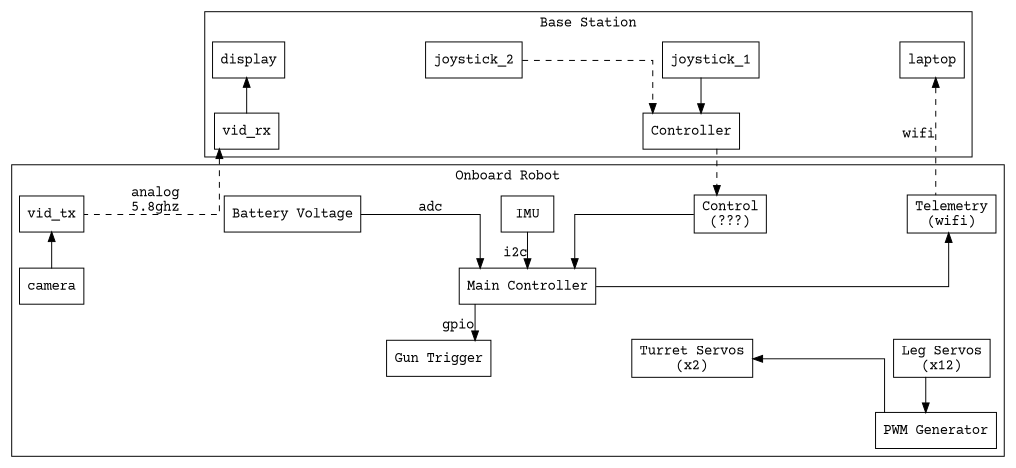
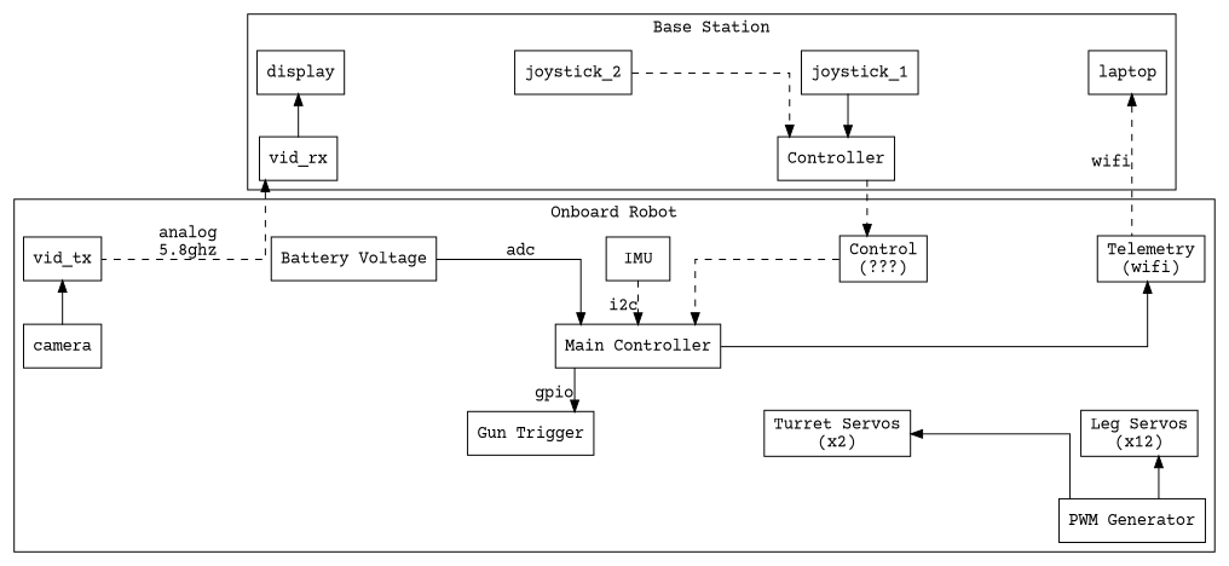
  digraph {
    fontname="Courier Prime"
    nodesep=2
    rankdir=TB
    splines=ortho
    node [fontname="Courier Prime" shape=record]
    edge [fontname="Courier Prime"]
    n1 [label="Gun Trigger"]
    n2 [label="Leg Servos\n(x12)"]
    n3 [label="Turret Servos\n(x2)"]
    n4 [label="Control\n(???)"]
    n5 [label="Main Controller"]
    n6 [label="Telemetry\n(wifi)"]
    n7 [label="PWM Generator"]
    n8 [label=IMU]
    n9 [label="Battery Voltage"]
    vid_tx
    camera
    n12 [label=Controller]
    laptop
    display
    vid_rx
    joystick_1
    joystick_2
    subgraph cluster_1 {
      label="Onboard Robot"
      n4
      n5
      n6
      n7
      n8
      n9
      vid_tx
      camera
      subgraph sub_2 {
        label="Onboard Robot"
        rank=same
        n1
        n2
        n3
      }
    }
    subgraph cluster_3 {
      label="Base Station"
      n12
      laptop
      display
      vid_rx
      joystick_1
      joystick_2
    }
-   n4 -> n5
+   n4 -> n5 [style=dashed]
    n5 -> n1 [xlabel=gpio]
    n6 -> n5 [dir=back]
-   n2 -> n7
+   n7 -> n2
    n7 -> n3
-   n8 -> n5 [xlabel=i2c]
+   n8 -> n5 [xlabel=i2c style=dashed]
    n9 -> n5 [xlabel=adc]
    vid_tx -> camera [dir=back]
    n12 -> n4 [style=dashed]
    laptop -> n6 [dir=back style=dashed xlabel=wifi]
    display -> vid_rx [dir=back]
    vid_rx -> vid_tx [dir=back style=dashed xlabel="analog\n5.8ghz"]
    joystick_1 -> n12
    joystick_2 -> n12 [style=dashed]
  }
